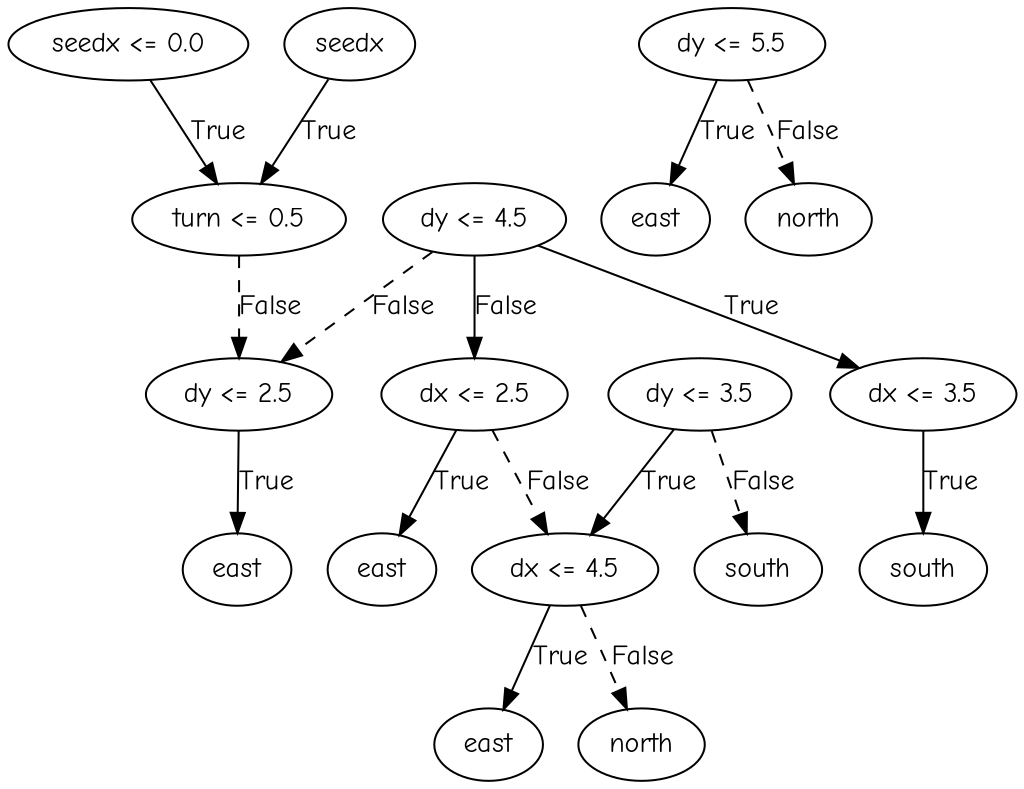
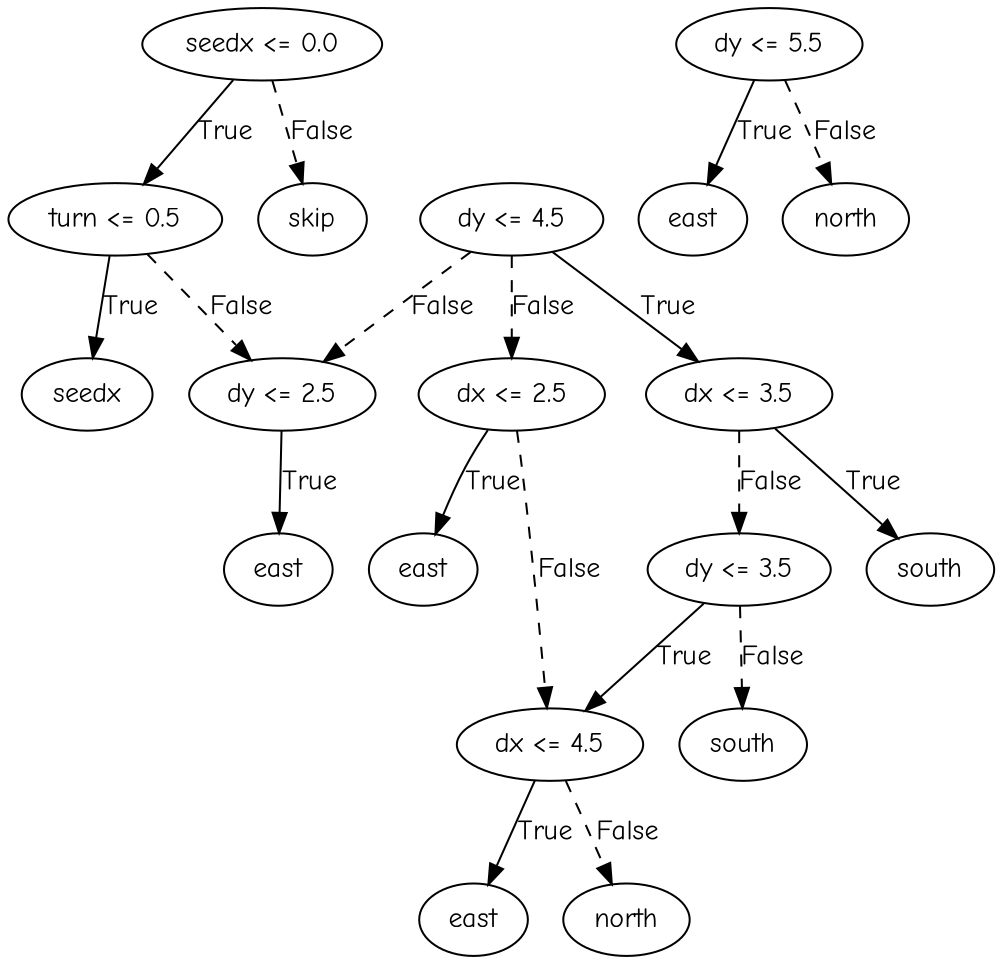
  digraph {
    fontname="Comic Neue"
    node [fontname="Comic Neue"]
    edge [fontname="Comic Neue"]
    n1 [label="seedx <= 0.0"]
    n2 [label="turn <= 0.5"]
+   n3 [label=skip]
    n4 [label=seedx]
    n5 [label="dy <= 2.5"]
    n6 [label=east]
    n7 [label="dy <= 4.5"]
    n8 [label="dx <= 3.5"]
    n9 [label="dx <= 2.5"]
    n10 [label=south]
    n11 [label="dy <= 3.5"]
    n12 [label="dx <= 4.5"]
    n13 [label=east]
    n14 [label=south]
    n15 [label=east]
    n16 [label=north]
    n17 [label="dy <= 5.5"]
    n18 [label=east]
    n19 [label=north]
    n1 -> n2 [label=True]
-   n4 -> n2 [label=True]
+   n1 -> n3 [label=False style=dashed]
+   n2 -> n4 [label=True]
    n2 -> n5 [label=False style=dashed]
    n5 -> n6 [label=True]
    n7 -> n5 [label=False style=dashed]
    n7 -> n8 [label=True]
-   n7 -> n9 [label=False style=solid]
+   n7 -> n9 [label=False style=dashed]
    n8 -> n10 [label=True]
+   n8 -> n11 [label=False style=dashed]
    n9 -> n12 [label=False style=dashed]
    n9 -> n13 [label=True]
    n11 -> n12 [label=True]
    n11 -> n14 [label=False style=dashed]
    n12 -> n15 [label=True]
    n12 -> n16 [label=False style=dashed]
    n17 -> n18 [label=True]
    n17 -> n19 [label=False style=dashed]
  }
